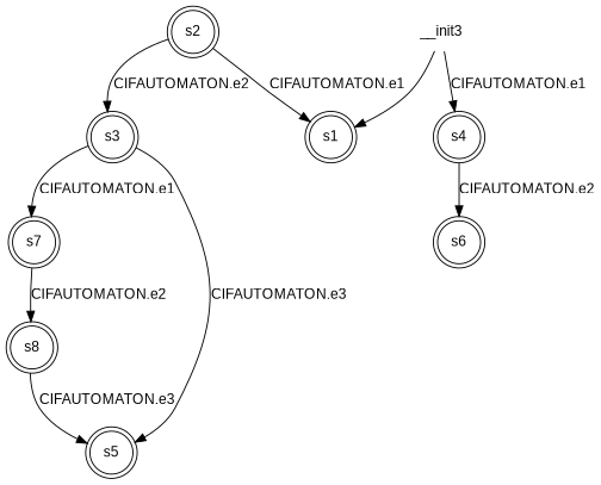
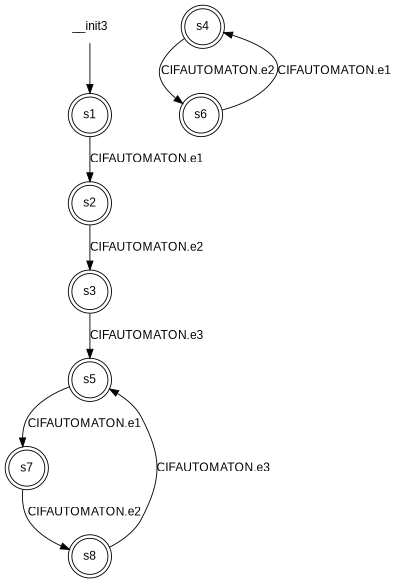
  digraph {
    fontname="Liberation Sans"
    node [fontname="Liberation Sans" shape=doublecircle]
    edge [fontname="Liberation Sans"]
    n1 [label=<s1>]
    n2 [label=<s2>]
    n3 [label=<s3>]
    n4 [label=<s5>]
    n5 [label=<s4>]
    n6 [label=<s6>]
    n7 [label=<s7>]
    n8 [label=<s8>]
    n9 [label=__init3 shape=none]
-   n2 -> n1 [label=<CIFAUTOMATON.e1>]
+   n1 -> n2 [label=<CIFAUTOMATON.e1>]
    n2 -> n3 [label=<CIFAUTOMATON.e2>]
    n3 -> n4 [label=<CIFAUTOMATON.e3>]
-   n3 -> n7 [label=<CIFAUTOMATON.e1>]
+   n4 -> n7 [label=<CIFAUTOMATON.e1>]
    n5 -> n6 [label=<CIFAUTOMATON.e2>]
-   n9 -> n5 [label=<CIFAUTOMATON.e1>]
+   n6 -> n5 [label=<CIFAUTOMATON.e1>]
    n7 -> n8 [label=<CIFAUTOMATON.e2>]
    n8 -> n4 [label=<CIFAUTOMATON.e3>]
    n9 -> n1
  }
